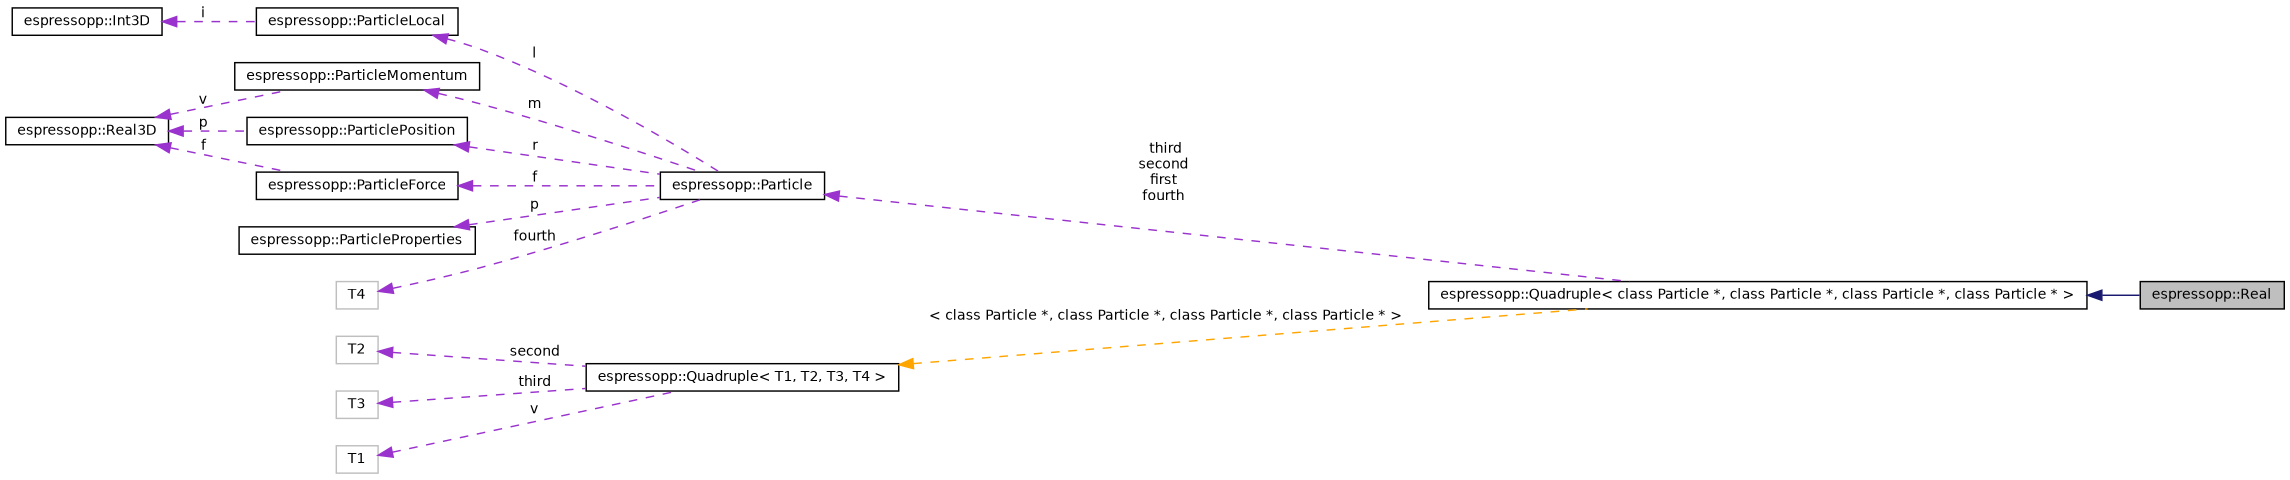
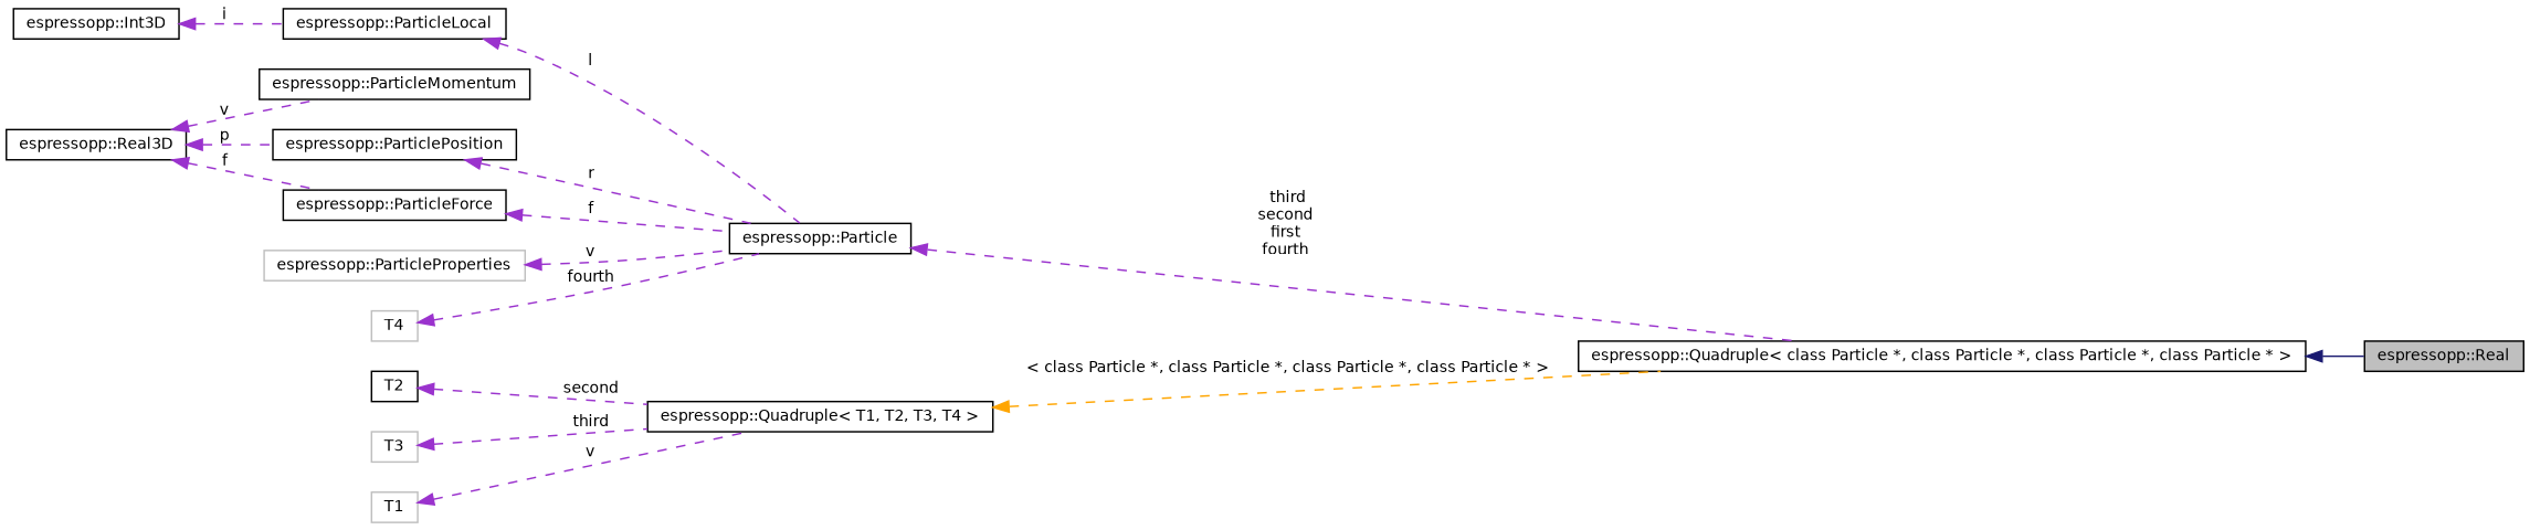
  digraph {
    rankdir=LR
    node [color=black fillcolor=white fontname=Helvetica fontsize=10 shape=record style=filled]
    edge [color=darkorchid3 dir=back fontname=Helvetica fontsize=10 labelfontname=Helvetica labelfontsize=10 style=dashed]
    n1 [fillcolor=grey75 fontcolor=black height=0.2 label="espressopp::Real" width=0.4]
    n2 [height=0.2 label="espressopp::Quadruple\< class Particle *, class Particle *, class Particle *, class Particle * \>" width=0.4]
    n3 [height=0.2 label="espressopp::Particle" width=0.4]
    n4 [height=0.2 label="espressopp::ParticleLocal" width=0.4]
    n5 [height=0.2 label="espressopp::Int3D" width=0.4]
    n6 [height=0.2 label="espressopp::ParticleMomentum" width=0.4]
    n7 [height=0.2 label="espressopp::Real3D" width=0.4]
    n8 [height=0.2 label="espressopp::ParticlePosition" width=0.4]
    n9 [height=0.2 label="espressopp::ParticleForce" width=0.4]
-   n10 [height=0.2 label="espressopp::ParticleProperties" width=0.4]
+   n10 [color=grey75 height=0.2 label="espressopp::ParticleProperties" width=0.4]
    n11 [height=0.2 label="espressopp::Quadruple\< T1, T2, T3, T4 \>" width=0.4]
-   n12 [color=grey75 height=0.2 label=T2 width=0.4]
+   n12 [height=0.2 label=T2 width=0.4]
    n13 [color=grey75 height=0.2 label=T3 width=0.4]
    n14 [color=grey75 height=0.2 label=T4 width=0.4]
    n15 [color=grey75 height=0.2 label=T1 width=0.4]
    n2 -> n1 [color=midnightblue style=solid]
    n3 -> n2 [label=" third\nsecond\nfirst\nfourth"]
    n4 -> n3 [label=" l"]
    n5 -> n4 [label=" i"]
-   n6 -> n3 [label=" m"]
    n7 -> n6 [label=" v"]
    n7 -> n8 [label=" p"]
    n7 -> n9 [label=" f"]
    n8 -> n3 [label=" r"]
    n9 -> n3 [label=" f"]
-   n10 -> n3 [label=" p"]
+   n10 -> n3 [label=" v"]
    n11 -> n2 [color=orange label=" \< class Particle *, class Particle *, class Particle *, class Particle * \>"]
    n12 -> n11 [label=" second"]
    n13 -> n11 [label=" third"]
    n14 -> n3 [label=" fourth"]
    n15 -> n11 [label=" v"]
  }
